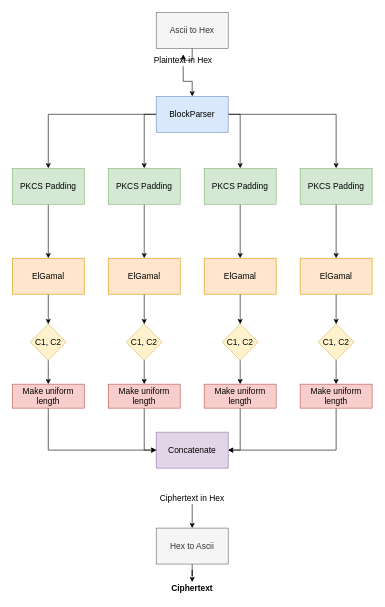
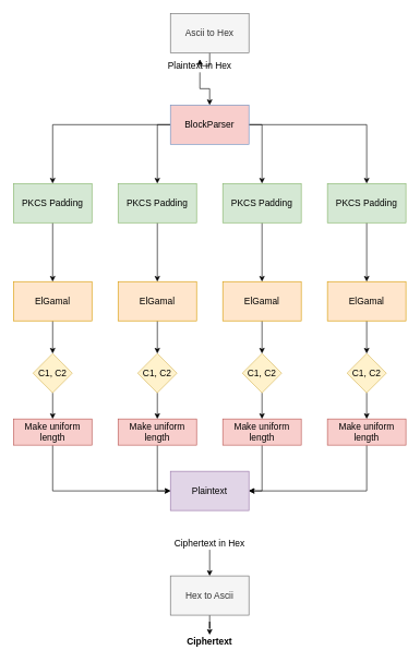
  <mxCell id="0" />
  <mxCell id="1" parent="0" />
  <mxCell id="2" style="edgeStyle=orthogonalEdgeStyle;rounded=0;orthogonalLoop=1;jettySize=auto;html=1;entryX=0.5;entryY=0;entryDx=0;entryDy=0;fontSize=14;" edge="1" parent="1" source="3" target="20"><mxGeometry relative="1" as="geometry" /></mxCell>
  <mxCell id="3" value="ElGamal" style="rounded=0;whiteSpace=wrap;html=1;fontSize=14;fillColor=#ffe6cc;strokeColor=#d79b00;" vertex="1" parent="1"><mxGeometry x="20" y="430" width="120" height="60" as="geometry" /></mxCell>
  <mxCell id="4" style="edgeStyle=orthogonalEdgeStyle;rounded=0;orthogonalLoop=1;jettySize=auto;html=1;entryX=0.5;entryY=0;entryDx=0;entryDy=0;fontSize=14;" edge="1" parent="1" source="5" target="22"><mxGeometry relative="1" as="geometry" /></mxCell>
  <mxCell id="5" value="ElGamal" style="rounded=0;whiteSpace=wrap;html=1;fontSize=14;fillColor=#ffe6cc;strokeColor=#d79b00;" vertex="1" parent="1"><mxGeometry x="180" y="430" width="120" height="60" as="geometry" /></mxCell>
  <mxCell id="6" style="edgeStyle=orthogonalEdgeStyle;rounded=0;orthogonalLoop=1;jettySize=auto;html=1;entryX=0.5;entryY=0;entryDx=0;entryDy=0;fontSize=14;" edge="1" parent="1" source="7" target="24"><mxGeometry relative="1" as="geometry" /></mxCell>
  <mxCell id="7" value="ElGamal" style="rounded=0;whiteSpace=wrap;html=1;fontSize=14;fillColor=#ffe6cc;strokeColor=#d79b00;" vertex="1" parent="1"><mxGeometry x="340" y="430" width="120" height="60" as="geometry" /></mxCell>
  <mxCell id="8" style="edgeStyle=orthogonalEdgeStyle;rounded=0;orthogonalLoop=1;jettySize=auto;html=1;entryX=0.5;entryY=0;entryDx=0;entryDy=0;fontSize=14;" edge="1" parent="1" source="9" target="26"><mxGeometry relative="1" as="geometry" /></mxCell>
  <mxCell id="9" value="ElGamal" style="rounded=0;whiteSpace=wrap;html=1;fontSize=14;fillColor=#ffe6cc;strokeColor=#d79b00;" vertex="1" parent="1"><mxGeometry x="500" y="430" width="120" height="60" as="geometry" /></mxCell>
  <mxCell id="10" style="edgeStyle=orthogonalEdgeStyle;rounded=0;orthogonalLoop=1;jettySize=auto;html=1;entryX=0.5;entryY=0;entryDx=0;entryDy=0;fontSize=14;" edge="1" parent="1" source="11" target="13"><mxGeometry relative="1" as="geometry" /></mxCell>
  <mxCell id="11" value="Ascii to Hex" style="rounded=0;whiteSpace=wrap;html=1;fontSize=14;fillColor=#f5f5f5;strokeColor=#666666;fontColor=#333333;" vertex="1" parent="1"><mxGeometry x="260" y="20" width="120" height="60" as="geometry" /></mxCell>
  <mxCell id="12" style="edgeStyle=orthogonalEdgeStyle;rounded=0;orthogonalLoop=1;jettySize=auto;html=1;fontSize=14;" edge="1" parent="1" source="13" target="18"><mxGeometry relative="1" as="geometry" /></mxCell>
  <mxCell id="13" value="Plaintext in Hex" style="text;html=1;strokeColor=none;fillColor=none;align=center;verticalAlign=middle;whiteSpace=wrap;rounded=0;fontSize=14;" vertex="1" parent="1"><mxGeometry x="245" y="90" width="120" height="20" as="geometry" /></mxCell>
  <mxCell id="14" style="edgeStyle=orthogonalEdgeStyle;rounded=0;orthogonalLoop=1;jettySize=auto;html=1;entryX=0.5;entryY=0;entryDx=0;entryDy=0;fontSize=14;" edge="1" parent="1" source="18" target="42"><mxGeometry relative="1" as="geometry" /></mxCell>
  <mxCell id="15" style="edgeStyle=orthogonalEdgeStyle;rounded=0;orthogonalLoop=1;jettySize=auto;html=1;entryX=0.5;entryY=0;entryDx=0;entryDy=0;fontSize=14;" edge="1" parent="1" source="18" target="44"><mxGeometry relative="1" as="geometry"><Array as="points"><mxPoint x="240" y="190" /></Array></mxGeometry></mxCell>
  <mxCell id="16" style="edgeStyle=orthogonalEdgeStyle;rounded=0;orthogonalLoop=1;jettySize=auto;html=1;entryX=0.5;entryY=0;entryDx=0;entryDy=0;fontSize=14;" edge="1" parent="1" source="18" target="46"><mxGeometry relative="1" as="geometry"><Array as="points"><mxPoint x="400" y="190" /></Array></mxGeometry></mxCell>
  <mxCell id="17" style="edgeStyle=orthogonalEdgeStyle;rounded=0;orthogonalLoop=1;jettySize=auto;html=1;entryX=0.5;entryY=0;entryDx=0;entryDy=0;fontSize=14;" edge="1" parent="1" source="18" target="48"><mxGeometry relative="1" as="geometry" /></mxCell>
- <mxCell id="18" value="BlockParser" style="rounded=0;whiteSpace=wrap;html=1;fontSize=14;fillColor=#dae8fc;strokeColor=#6c8ebf;" vertex="1" parent="1"><mxGeometry x="260" y="160" width="120" height="60" as="geometry" /></mxCell>
+ <mxCell id="18" value="BlockParser" style="rounded=0;whiteSpace=wrap;html=1;fontSize=14;fillColor=#f8cecc;strokeColor=#6c8ebf;" vertex="1" parent="1"><mxGeometry x="260" y="160" width="120" height="60" as="geometry" /></mxCell>
  <mxCell id="19" style="edgeStyle=orthogonalEdgeStyle;rounded=0;orthogonalLoop=1;jettySize=auto;html=1;entryX=0.5;entryY=0;entryDx=0;entryDy=0;fontSize=14;" edge="1" parent="1" source="20" target="28"><mxGeometry relative="1" as="geometry" /></mxCell>
  <mxCell id="20" value="C1, C2" style="rhombus;whiteSpace=wrap;html=1;fontSize=14;fillColor=#fff2cc;strokeColor=#d6b656;" vertex="1" parent="1"><mxGeometry x="50" y="540" width="60" height="60" as="geometry" /></mxCell>
  <mxCell id="21" style="edgeStyle=orthogonalEdgeStyle;rounded=0;orthogonalLoop=1;jettySize=auto;html=1;entryX=0.5;entryY=0;entryDx=0;entryDy=0;fontSize=14;" edge="1" parent="1" source="22" target="30"><mxGeometry relative="1" as="geometry" /></mxCell>
  <mxCell id="22" value="C1, C2" style="rhombus;whiteSpace=wrap;html=1;fontSize=14;fillColor=#fff2cc;strokeColor=#d6b656;" vertex="1" parent="1"><mxGeometry x="210" y="540" width="60" height="60" as="geometry" /></mxCell>
  <mxCell id="23" style="edgeStyle=orthogonalEdgeStyle;rounded=0;orthogonalLoop=1;jettySize=auto;html=1;entryX=0.5;entryY=0;entryDx=0;entryDy=0;fontSize=14;" edge="1" parent="1" source="24" target="32"><mxGeometry relative="1" as="geometry" /></mxCell>
  <mxCell id="24" value="C1, C2" style="rhombus;whiteSpace=wrap;html=1;fontSize=14;fillColor=#fff2cc;strokeColor=#d6b656;" vertex="1" parent="1"><mxGeometry x="370" y="540" width="60" height="60" as="geometry" /></mxCell>
  <mxCell id="25" style="edgeStyle=orthogonalEdgeStyle;rounded=0;orthogonalLoop=1;jettySize=auto;html=1;entryX=0.5;entryY=0;entryDx=0;entryDy=0;fontSize=14;" edge="1" parent="1" source="26" target="34"><mxGeometry relative="1" as="geometry" /></mxCell>
  <mxCell id="26" value="C1, C2" style="rhombus;whiteSpace=wrap;html=1;fontSize=14;fillColor=#fff2cc;strokeColor=#d6b656;" vertex="1" parent="1"><mxGeometry x="530" y="540" width="60" height="60" as="geometry" /></mxCell>
  <mxCell id="27" style="edgeStyle=orthogonalEdgeStyle;rounded=0;orthogonalLoop=1;jettySize=auto;html=1;entryX=0;entryY=0.5;entryDx=0;entryDy=0;fontSize=14;" edge="1" parent="1" source="28" target="35"><mxGeometry relative="1" as="geometry"><Array as="points"><mxPoint x="80" y="750" /></Array></mxGeometry></mxCell>
  <mxCell id="28" value="Make uniform length" style="rounded=0;whiteSpace=wrap;html=1;fontSize=14;fillColor=#f8cecc;strokeColor=#b85450;" vertex="1" parent="1"><mxGeometry x="20" y="640" width="120" height="40" as="geometry" /></mxCell>
  <mxCell id="29" style="edgeStyle=orthogonalEdgeStyle;rounded=0;orthogonalLoop=1;jettySize=auto;html=1;entryX=0;entryY=0.5;entryDx=0;entryDy=0;fontSize=14;" edge="1" parent="1" source="30" target="35"><mxGeometry relative="1" as="geometry" /></mxCell>
  <mxCell id="30" value="Make uniform length" style="rounded=0;whiteSpace=wrap;html=1;fontSize=14;fillColor=#f8cecc;strokeColor=#b85450;" vertex="1" parent="1"><mxGeometry x="180" y="640" width="120" height="40" as="geometry" /></mxCell>
  <mxCell id="31" style="edgeStyle=orthogonalEdgeStyle;rounded=0;orthogonalLoop=1;jettySize=auto;html=1;entryX=1;entryY=0.5;entryDx=0;entryDy=0;fontSize=14;" edge="1" parent="1" source="32" target="35"><mxGeometry relative="1" as="geometry" /></mxCell>
  <mxCell id="32" value="Make uniform length" style="rounded=0;whiteSpace=wrap;html=1;fontSize=14;fillColor=#f8cecc;strokeColor=#b85450;" vertex="1" parent="1"><mxGeometry x="340" y="640" width="120" height="40" as="geometry" /></mxCell>
  <mxCell id="33" style="edgeStyle=orthogonalEdgeStyle;rounded=0;orthogonalLoop=1;jettySize=auto;html=1;entryX=1;entryY=0.5;entryDx=0;entryDy=0;fontSize=14;" edge="1" parent="1" source="34" target="35"><mxGeometry relative="1" as="geometry"><Array as="points"><mxPoint x="560" y="750" /></Array></mxGeometry></mxCell>
  <mxCell id="34" value="Make uniform length" style="rounded=0;whiteSpace=wrap;html=1;fontSize=14;fillColor=#f8cecc;strokeColor=#b85450;" vertex="1" parent="1"><mxGeometry x="500" y="640" width="120" height="40" as="geometry" /></mxCell>
- <mxCell id="35" value="Concatenate" style="rounded=0;whiteSpace=wrap;html=1;fontSize=14;fillColor=#e1d5e7;strokeColor=#9673a6;" vertex="1" parent="1"><mxGeometry x="260" y="720" width="120" height="60" as="geometry" /></mxCell>
+ <mxCell id="35" value="Plaintext" style="rounded=0;whiteSpace=wrap;html=1;fontSize=14;fillColor=#e1d5e7;strokeColor=#9673a6;" vertex="1" parent="1"><mxGeometry x="260" y="720" width="120" height="60" as="geometry" /></mxCell>
  <mxCell id="36" style="edgeStyle=orthogonalEdgeStyle;rounded=0;orthogonalLoop=1;jettySize=auto;html=1;entryX=0.5;entryY=0;entryDx=0;entryDy=0;fontSize=14;" edge="1" parent="1" source="37" target="39"><mxGeometry relative="1" as="geometry" /></mxCell>
  <mxCell id="37" value="Ciphertext in Hex" style="text;html=1;strokeColor=none;fillColor=none;align=center;verticalAlign=middle;whiteSpace=wrap;rounded=0;fontSize=14;" vertex="1" parent="1"><mxGeometry x="260" y="820" width="120" height="20" as="geometry" /></mxCell>
  <mxCell id="38" style="edgeStyle=orthogonalEdgeStyle;rounded=0;orthogonalLoop=1;jettySize=auto;html=1;entryX=0.5;entryY=0;entryDx=0;entryDy=0;fontSize=14;" edge="1" parent="1" source="39" target="40"><mxGeometry relative="1" as="geometry" /></mxCell>
  <mxCell id="39" value="Hex to Ascii" style="rounded=0;whiteSpace=wrap;html=1;fontSize=14;fillColor=#f5f5f5;strokeColor=#666666;fontColor=#333333;" vertex="1" parent="1"><mxGeometry x="260" y="880" width="120" height="60" as="geometry" /></mxCell>
  <mxCell id="40" value="Ciphertext" style="text;html=1;strokeColor=none;fillColor=none;align=center;verticalAlign=middle;whiteSpace=wrap;rounded=0;fontSize=14;fontStyle=1" vertex="1" parent="1"><mxGeometry x="260" y="970" width="120" height="20" as="geometry" /></mxCell>
  <mxCell id="41" style="edgeStyle=orthogonalEdgeStyle;rounded=0;orthogonalLoop=1;jettySize=auto;html=1;entryX=0.5;entryY=0;entryDx=0;entryDy=0;fontSize=14;" edge="1" parent="1" source="42" target="3"><mxGeometry relative="1" as="geometry" /></mxCell>
  <mxCell id="42" value="PKCS Padding" style="rounded=0;whiteSpace=wrap;html=1;fontSize=14;fillColor=#d5e8d4;strokeColor=#82b366;" vertex="1" parent="1"><mxGeometry x="20" y="280" width="120" height="60" as="geometry" /></mxCell>
  <mxCell id="43" style="edgeStyle=orthogonalEdgeStyle;rounded=0;orthogonalLoop=1;jettySize=auto;html=1;entryX=0.5;entryY=0;entryDx=0;entryDy=0;fontSize=14;" edge="1" parent="1" source="44" target="5"><mxGeometry relative="1" as="geometry" /></mxCell>
  <mxCell id="44" value="PKCS Padding" style="rounded=0;whiteSpace=wrap;html=1;fontSize=14;fillColor=#d5e8d4;strokeColor=#82b366;" vertex="1" parent="1"><mxGeometry x="180" y="280" width="120" height="60" as="geometry" /></mxCell>
  <mxCell id="45" style="edgeStyle=orthogonalEdgeStyle;rounded=0;orthogonalLoop=1;jettySize=auto;html=1;entryX=0.5;entryY=0;entryDx=0;entryDy=0;fontSize=14;" edge="1" parent="1" source="46" target="7"><mxGeometry relative="1" as="geometry" /></mxCell>
  <mxCell id="46" value="PKCS Padding" style="rounded=0;whiteSpace=wrap;html=1;fontSize=14;fillColor=#d5e8d4;strokeColor=#82b366;" vertex="1" parent="1"><mxGeometry x="340" y="280" width="120" height="60" as="geometry" /></mxCell>
  <mxCell id="47" style="edgeStyle=orthogonalEdgeStyle;rounded=0;orthogonalLoop=1;jettySize=auto;html=1;entryX=0.5;entryY=0;entryDx=0;entryDy=0;fontSize=14;" edge="1" parent="1" source="48" target="9"><mxGeometry relative="1" as="geometry" /></mxCell>
  <mxCell id="48" value="PKCS Padding" style="rounded=0;whiteSpace=wrap;html=1;fontSize=14;fillColor=#d5e8d4;strokeColor=#82b366;" vertex="1" parent="1"><mxGeometry x="500" y="280" width="120" height="60" as="geometry" /></mxCell>
